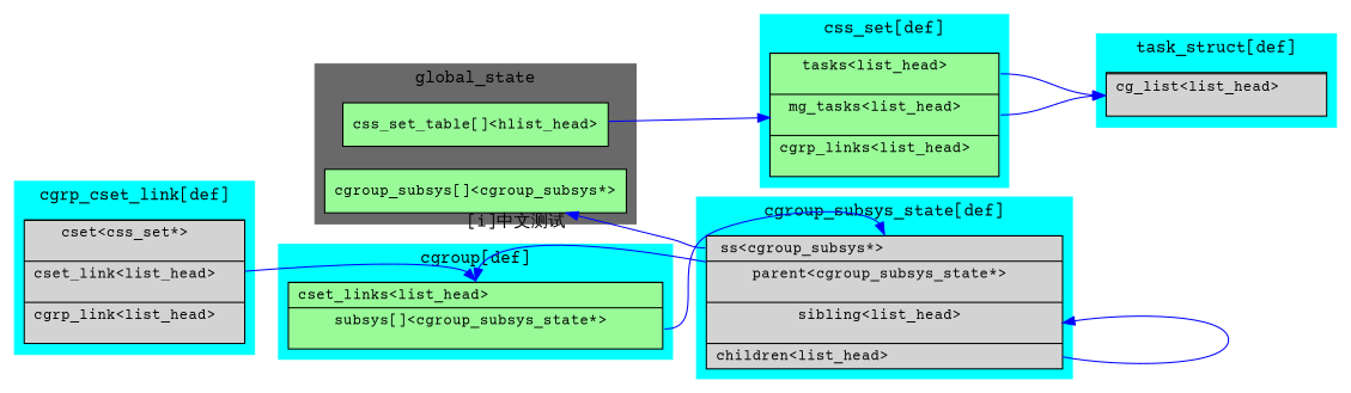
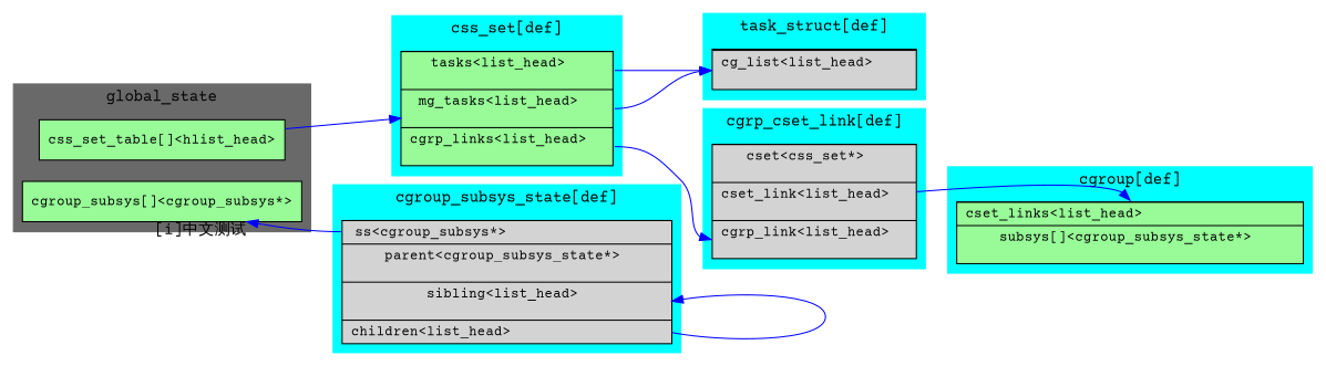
  digraph {
    compound=true
    fontname="Courier Prime"
    rankdir=LR
    node [fillcolor=palegreen fontname="Courier Prime" fontsize=12 shape=record style=filled]
    edge [color=blue fontname="Courier Prime" headport=n]
    n1 [fillcolor=lightgrey label="\  \n                  <cgroups>cgroups\<css_set*\>\  \n                  |<cg_list>cg_list\<list_head\>\    \n                  "]
    n2 [label="css_set_table[]\<hlist_head\>"]
    n3 [label="cgroup_subsys[]\<cgroup_subsys*\>"]
    n4 [label="\  \n                  <hlist>hlist\<hlist_node\>                  |<tasks>tasks\<list_head\>\  \n                  |<mg_tasks>mg_tasks\<list_head\>\  \n                  |<cgrp_links>cgrp_links\<list_head\>\  \n                  "]
    n5 [fillcolor=lightgrey label="\  \n                  <cgrp>cgrp\<cgroup*\>                  |<cset>cset\<css_set*\>\  \n                  |<cset_link>cset_link\<list_head\>\  \n                  |<cgrp_link>cgrp_link\<list_head\>\  \n                  "]
    n6 [label="\  \n                  <root>root\<cgroup_root*\>\ \n                  |<cset_links>cset_links\<list_head\>                  |<subsys>subsys[]\<cgroup_subsys_state*\>\ \n                  "]
    n7 [fillcolor=lightgrey label="\  \n                  <cgroup>cgroup\<cgroup*\>\ \n                  |<ss>ss\<cgroup_subsys*\>                  |<parent>parent\<cgroup_subsys_state*\>\ \n                  |<sibling>sibling\<list_head\>\ \n                  |<children>children\<list_head\>                  "]
    subgraph cluster_1 {
      color=cyan
      label="task_struct[def]"
      style=filled
      n1
    }
    subgraph cluster_2 {
      color=dimgray
      label=global_state
      style=filled
      n2
      n3
    }
    subgraph cluster_3 {
      color=cyan
      label="css_set[def]"
      style=filled
      n4
    }
    subgraph cluster_4 {
      color=cyan
      label="cgrp_cset_link[def]"
      style=filled
      n5
    }
    subgraph cluster_5 {
      color=cyan
      label="cgroup[def]"
      style=filled
      n6
    }
    subgraph cluster_6 {
      color=cyan
      label="cgroup_subsys_state[def]"
      style=filled
      n7
    }
    n2 -> n4 [headport=hlist]
    n3 -> n7 [dir=back headport=ss taillabel="    [i]中文测试"]
    n4 -> n1 [headport=cg_list tailport=tasks]
    n4 -> n1 [headport=cg_list tailport=mg_tasks]
+   n4 -> n5 [headport=cgrp_link tailport=cgrp_links]
    n5 -> n6 [tailport=cgrp]
-   n6 -> n7 [tailport=subsys]
-   n7 -> n6 [tailport=cgroup]
    n7 -> n7 [headport="sibling:e" tailport="children:e"]
  }
